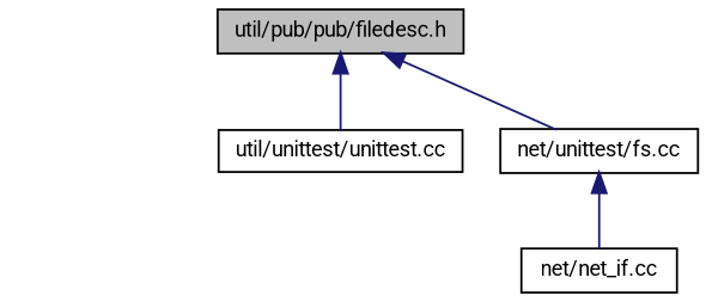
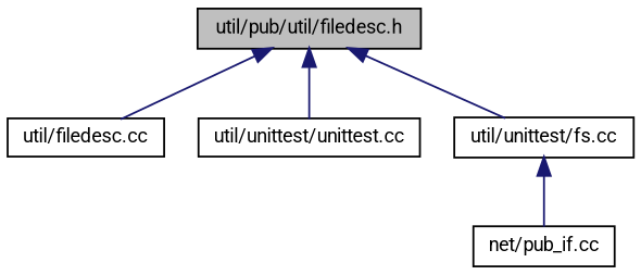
  digraph {
    fontname=Roboto
    node [color=black fillcolor=white fontname=Roboto fontsize=10 shape=record style=filled]
    edge [color=midnightblue dir=back fontname=Roboto fontsize=10 labelfontname=Helvetica labelfontsize=10 style=solid]
-   n1 [fillcolor=grey75 fontcolor=black height=0.2 label="util/pub/pub/filedesc.h" width=0.4]
+   n1 [fillcolor=grey75 fontcolor=black height=0.2 label="util/pub/util/filedesc.h" width=0.4]
+   n2 [height=0.2 label="util/filedesc.cc" width=0.4]
    n3 [height=0.2 label="util/unittest/unittest.cc" width=0.4]
-   n4 [height=0.2 label="net/unittest/fs.cc" width=0.4]
-   n5 [height=0.2 label="net/net_if.cc" width=0.4]
+   n4 [height=0.2 label="util/unittest/fs.cc" width=0.4]
+   n5 [height=0.2 label="net/pub_if.cc" width=0.4]
+   n1 -> n2
    n1 -> n3
    n1 -> n4
    n4 -> n5
  }
